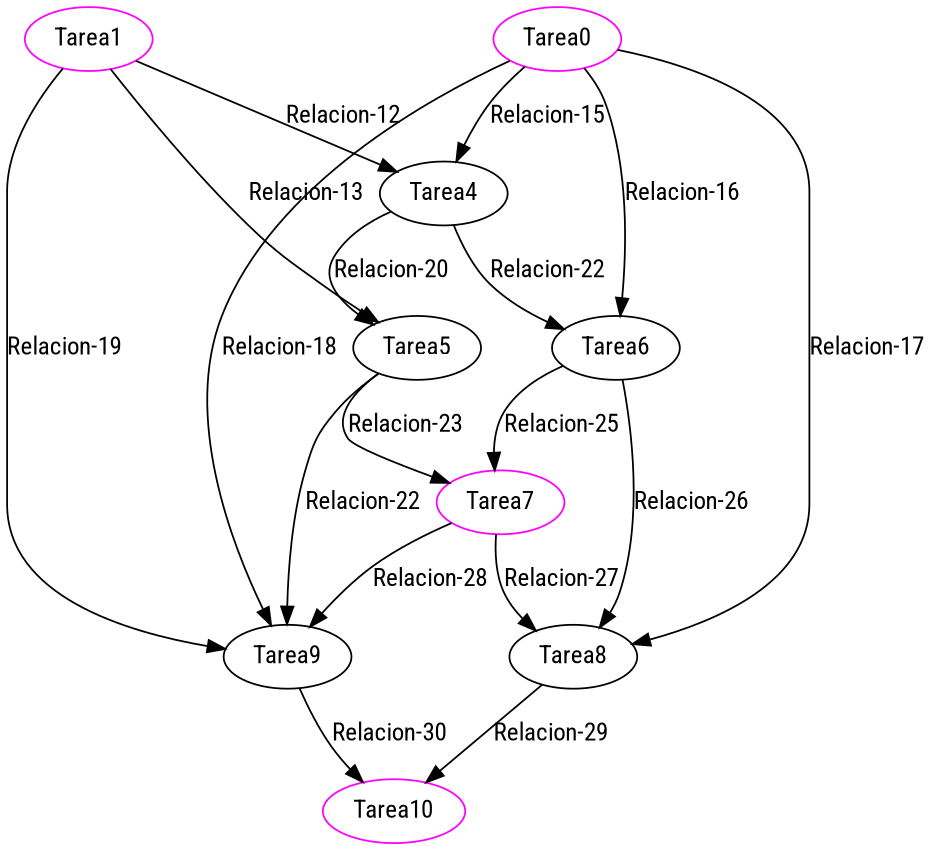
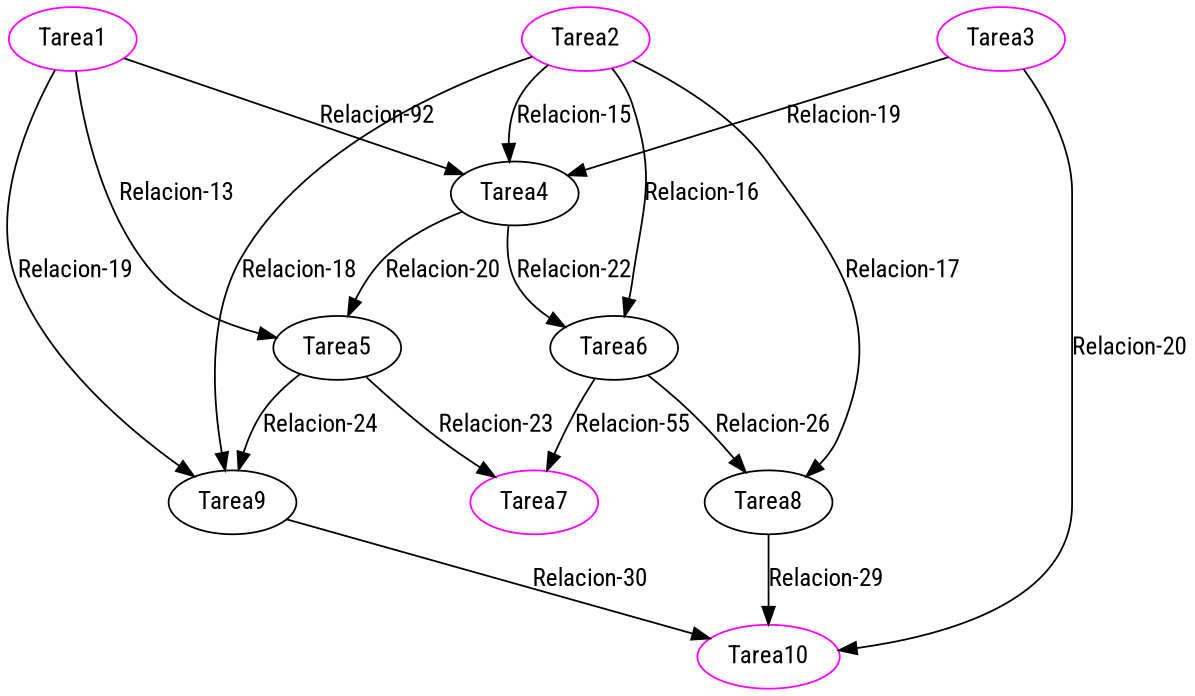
  strict digraph {
    fontname="Roboto Condensed"
    node [fontname="Roboto Condensed"]
    edge [color=black fontname="Roboto Condensed"]
    n1 [color=magenta label=Tarea1]
    n2 [label=Tarea4]
    n3 [label=Tarea5]
    n4 [label=Tarea9]
    n5 [label=Tarea6]
    n6 [color=magenta label=Tarea7]
    n7 [color=magenta label=Tarea10]
-   n8 [color=magenta label=Tarea0]
+   n8 [color=magenta label=Tarea2]
    n9 [label=Tarea8]
-   n1 -> n2 [label="Relacion-12"]
+   n10 [color=magenta label=Tarea3]
+   n1 -> n2 [label="Relacion-92"]
    n1 -> n3 [label="Relacion-13"]
    n1 -> n4 [label="Relacion-19"]
    n2 -> n3 [label="Relacion-20"]
    n2 -> n5 [label="Relacion-22"]
-   n3 -> n4 [label="Relacion-22"]
+   n3 -> n4 [label="Relacion-24"]
    n3 -> n6 [label="Relacion-23"]
    n4 -> n7 [label="Relacion-30"]
-   n5 -> n6 [label="Relacion-25"]
+   n5 -> n6 [label="Relacion-55"]
    n5 -> n9 [label="Relacion-26"]
-   n6 -> n4 [label="Relacion-28"]
-   n6 -> n9 [label="Relacion-27"]
    n8 -> n2 [label="Relacion-15"]
    n8 -> n4 [label="Relacion-18"]
    n8 -> n5 [label="Relacion-16"]
    n8 -> n9 [label="Relacion-17"]
    n9 -> n7 [label="Relacion-29"]
+   n10 -> n2 [label="Relacion-19"]
+   n10 -> n7 [label="Relacion-20"]
  }
